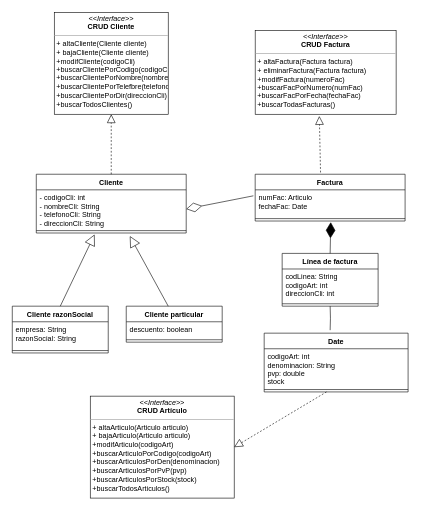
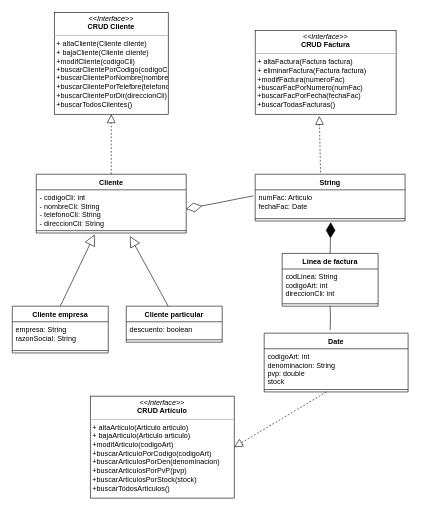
  <mxCell id="0" />
  <mxCell id="1" parent="0" />
  <mxCell id="2" value="Cliente" style="swimlane;fontStyle=1;align=center;verticalAlign=top;childLayout=stackLayout;horizontal=1;startSize=26;horizontalStack=0;resizeParent=1;resizeParentMax=0;resizeLast=0;collapsible=1;marginBottom=0;" parent="1" vertex="1"><mxGeometry x="60" y="290" width="250" height="98" as="geometry" /></mxCell>
  <mxCell id="3" value="- codigoCli: int&#10;- nombreCli: String&#10;- telefonoCli: String&#10;- direccionCli: String" style="text;strokeColor=none;fillColor=none;align=left;verticalAlign=top;spacingLeft=4;spacingRight=4;overflow=hidden;rotatable=0;points=[[0,0.5],[1,0.5]];portConstraint=eastwest;" parent="2" vertex="1"><mxGeometry y="26" width="250" height="64" as="geometry" /></mxCell>
  <mxCell id="4" value="" style="line;strokeWidth=1;fillColor=none;align=left;verticalAlign=middle;spacingTop=-1;spacingLeft=3;spacingRight=3;rotatable=0;labelPosition=right;points=[];portConstraint=eastwest;strokeColor=inherit;" parent="2" vertex="1"><mxGeometry y="90" width="250" height="8" as="geometry" /></mxCell>
  <mxCell id="5" value="Date" style="swimlane;fontStyle=1;align=center;verticalAlign=top;childLayout=stackLayout;horizontal=1;startSize=26;horizontalStack=0;resizeParent=1;resizeParentMax=0;resizeLast=0;collapsible=1;marginBottom=0;" parent="1" vertex="1"><mxGeometry x="440" y="555" width="240" height="98" as="geometry" /></mxCell>
  <mxCell id="6" value="codigoArt: int&#10;denominacion: String&#10;pvp: double&#10;stock" style="text;strokeColor=none;fillColor=none;align=left;verticalAlign=top;spacingLeft=4;spacingRight=4;overflow=hidden;rotatable=0;points=[[0,0.5],[1,0.5]];portConstraint=eastwest;" parent="5" vertex="1"><mxGeometry y="26" width="240" height="64" as="geometry" /></mxCell>
  <mxCell id="7" value="" style="line;strokeWidth=1;fillColor=none;align=left;verticalAlign=middle;spacingTop=-1;spacingLeft=3;spacingRight=3;rotatable=0;labelPosition=right;points=[];portConstraint=eastwest;strokeColor=inherit;" parent="5" vertex="1"><mxGeometry y="90" width="240" height="8" as="geometry" /></mxCell>
  <mxCell id="8" value="" style="endArrow=none;html=1;edgeStyle=orthogonalEdgeStyle;rounded=0;entryX=0.5;entryY=1;entryDx=0;entryDy=0;" parent="5" target="12" edge="1"><mxGeometry relative="1" as="geometry"><mxPoint x="110" y="-5" as="sourcePoint" /><mxPoint x="110" y="-125" as="targetPoint" /></mxGeometry></mxCell>
- <mxCell id="9" value="Factura" style="swimlane;fontStyle=1;align=center;verticalAlign=top;childLayout=stackLayout;horizontal=1;startSize=26;horizontalStack=0;resizeParent=1;resizeParentMax=0;resizeLast=0;collapsible=1;marginBottom=0;" parent="1" vertex="1"><mxGeometry x="425" y="290" width="250" height="78" as="geometry" /></mxCell>
+ <mxCell id="9" value="String" style="swimlane;fontStyle=1;align=center;verticalAlign=top;childLayout=stackLayout;horizontal=1;startSize=26;horizontalStack=0;resizeParent=1;resizeParentMax=0;resizeLast=0;collapsible=1;marginBottom=0;" parent="1" vertex="1"><mxGeometry x="425" y="290" width="250" height="78" as="geometry" /></mxCell>
  <mxCell id="10" value="numFac: Articulo&#10;fechaFac: Date" style="text;strokeColor=none;fillColor=none;align=left;verticalAlign=top;spacingLeft=4;spacingRight=4;overflow=hidden;rotatable=0;points=[[0,0.5],[1,0.5]];portConstraint=eastwest;" parent="9" vertex="1"><mxGeometry y="26" width="250" height="44" as="geometry" /></mxCell>
  <mxCell id="11" value="" style="line;strokeWidth=1;fillColor=none;align=left;verticalAlign=middle;spacingTop=-1;spacingLeft=3;spacingRight=3;rotatable=0;labelPosition=right;points=[];portConstraint=eastwest;strokeColor=inherit;" parent="9" vertex="1"><mxGeometry y="70" width="250" height="8" as="geometry" /></mxCell>
  <mxCell id="12" value="Línea de factura" style="swimlane;fontStyle=1;align=center;verticalAlign=top;childLayout=stackLayout;horizontal=1;startSize=26;horizontalStack=0;resizeParent=1;resizeParentMax=0;resizeLast=0;collapsible=1;marginBottom=0;" parent="1" vertex="1"><mxGeometry x="470" y="422" width="160" height="88" as="geometry" /></mxCell>
  <mxCell id="13" value="codLinea: String&#10;codigoArt: int&#10;direccionCli: int" style="text;strokeColor=none;fillColor=none;align=left;verticalAlign=top;spacingLeft=4;spacingRight=4;overflow=hidden;rotatable=0;points=[[0,0.5],[1,0.5]];portConstraint=eastwest;" parent="12" vertex="1"><mxGeometry y="26" width="160" height="54" as="geometry" /></mxCell>
  <mxCell id="14" value="" style="line;strokeWidth=1;fillColor=none;align=left;verticalAlign=middle;spacingTop=-1;spacingLeft=3;spacingRight=3;rotatable=0;labelPosition=right;points=[];portConstraint=eastwest;strokeColor=inherit;" parent="12" vertex="1"><mxGeometry y="80" width="160" height="8" as="geometry" /></mxCell>
- <mxCell id="15" value="Cliente razonSocial" style="swimlane;fontStyle=1;align=center;verticalAlign=top;childLayout=stackLayout;horizontal=1;startSize=26;horizontalStack=0;resizeParent=1;resizeParentMax=0;resizeLast=0;collapsible=1;marginBottom=0;" parent="1" vertex="1"><mxGeometry x="20" y="510" width="160" height="78" as="geometry" /></mxCell>
+ <mxCell id="15" value="Cliente empresa" style="swimlane;fontStyle=1;align=center;verticalAlign=top;childLayout=stackLayout;horizontal=1;startSize=26;horizontalStack=0;resizeParent=1;resizeParentMax=0;resizeLast=0;collapsible=1;marginBottom=0;" parent="1" vertex="1"><mxGeometry x="20" y="510" width="160" height="78" as="geometry" /></mxCell>
  <mxCell id="16" value="" style="endArrow=block;endSize=16;endFill=0;html=1;rounded=0;entryX=0.429;entryY=1.003;entryDx=0;entryDy=0;entryPerimeter=0;" parent="15" edge="1"><mxGeometry width="160" relative="1" as="geometry"><mxPoint x="80" as="sourcePoint" /><mxPoint x="137.25" y="-119.604" as="targetPoint" /></mxGeometry></mxCell>
  <mxCell id="17" value="empresa: String&#10;razonSocial: String" style="text;strokeColor=none;fillColor=none;align=left;verticalAlign=top;spacingLeft=4;spacingRight=4;overflow=hidden;rotatable=0;points=[[0,0.5],[1,0.5]];portConstraint=eastwest;" parent="15" vertex="1"><mxGeometry y="26" width="160" height="44" as="geometry" /></mxCell>
  <mxCell id="18" value="" style="line;strokeWidth=1;fillColor=none;align=left;verticalAlign=middle;spacingTop=-1;spacingLeft=3;spacingRight=3;rotatable=0;labelPosition=right;points=[];portConstraint=eastwest;strokeColor=inherit;" parent="15" vertex="1"><mxGeometry y="70" width="160" height="8" as="geometry" /></mxCell>
  <mxCell id="19" value="Cliente particular" style="swimlane;fontStyle=1;align=center;verticalAlign=top;childLayout=stackLayout;horizontal=1;startSize=26;horizontalStack=0;resizeParent=1;resizeParentMax=0;resizeLast=0;collapsible=1;marginBottom=0;" parent="1" vertex="1"><mxGeometry x="210" y="510" width="160" height="60" as="geometry" /></mxCell>
  <mxCell id="20" value="" style="endArrow=block;endSize=16;endFill=0;html=1;rounded=0;entryX=0.664;entryY=1.023;entryDx=0;entryDy=0;entryPerimeter=0;" parent="19" edge="1"><mxGeometry width="160" relative="1" as="geometry"><mxPoint x="70" as="sourcePoint" /><mxPoint x="6" y="-116.964" as="targetPoint" /></mxGeometry></mxCell>
  <mxCell id="21" value="descuento: boolean" style="text;strokeColor=none;fillColor=none;align=left;verticalAlign=top;spacingLeft=4;spacingRight=4;overflow=hidden;rotatable=0;points=[[0,0.5],[1,0.5]];portConstraint=eastwest;" parent="19" vertex="1"><mxGeometry y="26" width="160" height="26" as="geometry" /></mxCell>
  <mxCell id="22" value="" style="line;strokeWidth=1;fillColor=none;align=left;verticalAlign=middle;spacingTop=-1;spacingLeft=3;spacingRight=3;rotatable=0;labelPosition=right;points=[];portConstraint=eastwest;strokeColor=inherit;" parent="19" vertex="1"><mxGeometry y="52" width="160" height="8" as="geometry" /></mxCell>
  <mxCell id="23" value="" style="endArrow=diamondThin;endFill=1;endSize=24;html=1;rounded=0;exitX=0.5;exitY=0;exitDx=0;exitDy=0;entryX=0.504;entryY=1;entryDx=0;entryDy=0;entryPerimeter=0;" parent="1" source="12" edge="1"><mxGeometry width="160" relative="1" as="geometry"><mxPoint x="550" y="340" as="sourcePoint" /><mxPoint x="551" y="370" as="targetPoint" /></mxGeometry></mxCell>
  <mxCell id="24" value="" style="endArrow=diamondThin;endFill=0;endSize=24;html=1;rounded=0;exitX=-0.012;exitY=0.227;exitDx=0;exitDy=0;exitPerimeter=0;entryX=1;entryY=0.5;entryDx=0;entryDy=0;" parent="1" source="10" target="3" edge="1"><mxGeometry width="160" relative="1" as="geometry"><mxPoint x="421" y="291.97" as="sourcePoint" /><mxPoint x="460" y="210" as="targetPoint" /></mxGeometry></mxCell>
  <mxCell id="25" value="&lt;p style=&quot;margin:0px;margin-top:4px;text-align:center;&quot;&gt;&lt;i&gt;&amp;lt;&amp;lt;Interface&amp;gt;&amp;gt;&lt;/i&gt;&lt;br&gt;&lt;b&gt;CRUD Cliente&lt;/b&gt;&lt;/p&gt;&lt;hr size=&quot;1&quot;&gt;&lt;p style=&quot;margin:0px;margin-left:4px;&quot;&gt;&lt;/p&gt;&lt;p style=&quot;margin:0px;margin-left:4px;&quot;&gt;+ altaCliente(Cliente cliente)&lt;br style=&quot;padding: 0px; margin: 0px;&quot;&gt;+ bajaCliente(Cliente cliente)&lt;br style=&quot;padding: 0px; margin: 0px;&quot;&gt;+modifCliente(codigoCli)&lt;br style=&quot;padding: 0px; margin: 0px;&quot;&gt;+buscarClientePorCodigo(codigoCli)&lt;br style=&quot;padding: 0px; margin: 0px;&quot;&gt;+buscarClientePorNombre(nombreCli)&lt;br style=&quot;padding: 0px; margin: 0px;&quot;&gt;+buscarClientePorTelefbre(telefonoCli)&lt;br style=&quot;padding: 0px; margin: 0px;&quot;&gt;+buscarClientePorDir(direccionCli)&lt;br style=&quot;padding: 0px; margin: 0px;&quot;&gt;+buscarTodosClientes()&lt;br&gt;&lt;/p&gt;" style="verticalAlign=top;align=left;overflow=fill;fontSize=12;fontFamily=Helvetica;html=1;" vertex="1" parent="1"><mxGeometry x="90" y="20" width="190" height="170" as="geometry" /></mxCell>
  <mxCell id="26" value="" style="endArrow=block;dashed=1;endFill=0;endSize=12;html=1;rounded=0;exitX=0.5;exitY=0;exitDx=0;exitDy=0;entryX=0.5;entryY=1;entryDx=0;entryDy=0;" edge="1" parent="1" source="2" target="25"><mxGeometry width="160" relative="1" as="geometry"><mxPoint x="190" y="260" as="sourcePoint" /><mxPoint x="350" y="260" as="targetPoint" /></mxGeometry></mxCell>
  <mxCell id="27" value="&lt;p style=&quot;margin:0px;margin-top:4px;text-align:center;&quot;&gt;&lt;i&gt;&amp;lt;&amp;lt;Interface&amp;gt;&amp;gt;&lt;/i&gt;&lt;br&gt;&lt;b&gt;CRUD Artículo&lt;/b&gt;&lt;/p&gt;&lt;hr size=&quot;1&quot;&gt;&lt;p style=&quot;margin:0px;margin-left:4px;&quot;&gt;&lt;/p&gt;&lt;p style=&quot;margin:0px;margin-left:4px;&quot;&gt;+ altaArticulo(Articulo articulo)&lt;br style=&quot;padding: 0px; margin: 0px;&quot;&gt;+ bajaArticulo(Articulo articulo)&lt;br style=&quot;padding: 0px; margin: 0px;&quot;&gt;+modifArticulo(codigoArt)&lt;br style=&quot;padding: 0px; margin: 0px;&quot;&gt;+buscarArticuloPorCodigo(codigoArt)&lt;br style=&quot;padding: 0px; margin: 0px;&quot;&gt;+buscarArticulosPorDen(denominacion)&lt;br style=&quot;padding: 0px; margin: 0px;&quot;&gt;+buscarArticulosPorPvP(pvp)&lt;br style=&quot;padding: 0px; margin: 0px;&quot;&gt;+buscarArticulosPorStock(stock)&lt;br style=&quot;padding: 0px; margin: 0px;&quot;&gt;+buscarTodosArticulos()&lt;br&gt;&lt;/p&gt;" style="verticalAlign=top;align=left;overflow=fill;fontSize=12;fontFamily=Helvetica;html=1;" vertex="1" parent="1"><mxGeometry x="150" y="660" width="240" height="170" as="geometry" /></mxCell>
  <mxCell id="28" value="" style="endArrow=block;dashed=1;endFill=0;endSize=12;html=1;rounded=0;exitX=0.433;exitY=1;exitDx=0;exitDy=0;exitPerimeter=0;entryX=1;entryY=0.5;entryDx=0;entryDy=0;" edge="1" parent="1" source="7" target="27"><mxGeometry width="160" relative="1" as="geometry"><mxPoint x="560" y="750" as="sourcePoint" /><mxPoint x="720" y="750" as="targetPoint" /></mxGeometry></mxCell>
  <mxCell id="29" value="&lt;p style=&quot;margin:0px;margin-top:4px;text-align:center;&quot;&gt;&lt;i&gt;&amp;lt;&amp;lt;Interface&amp;gt;&amp;gt;&lt;/i&gt;&lt;br&gt;&lt;b&gt;CRUD Factura&lt;/b&gt;&lt;/p&gt;&lt;hr size=&quot;1&quot;&gt;&lt;p style=&quot;margin:0px;margin-left:4px;&quot;&gt;+ altaFactura(Factura factura)&lt;br style=&quot;padding: 0px; margin: 0px;&quot;&gt;+ eliminarFactura(Factura factura)&lt;br style=&quot;padding: 0px; margin: 0px;&quot;&gt;+modifFactura(numeroFac)&lt;br style=&quot;padding: 0px; margin: 0px;&quot;&gt;+buscarFacPorNumero(numFac)&lt;br style=&quot;padding: 0px; margin: 0px;&quot;&gt;+buscarFacPorFecha(fechaFac)&lt;br style=&quot;padding: 0px; margin: 0px;&quot;&gt;+buscarTodasFacturas()&lt;br&gt;&lt;/p&gt;" style="verticalAlign=top;align=left;overflow=fill;fontSize=12;fontFamily=Helvetica;html=1;" vertex="1" parent="1"><mxGeometry x="425" y="50" width="235" height="140" as="geometry" /></mxCell>
  <mxCell id="30" value="" style="endArrow=block;dashed=1;endFill=0;endSize=12;html=1;rounded=0;entryX=0.455;entryY=1.021;entryDx=0;entryDy=0;entryPerimeter=0;exitX=0.436;exitY=-0.038;exitDx=0;exitDy=0;exitPerimeter=0;" edge="1" parent="1" source="9" target="29"><mxGeometry width="160" relative="1" as="geometry"><mxPoint x="500" y="270" as="sourcePoint" /><mxPoint x="660" y="270" as="targetPoint" /></mxGeometry></mxCell>
